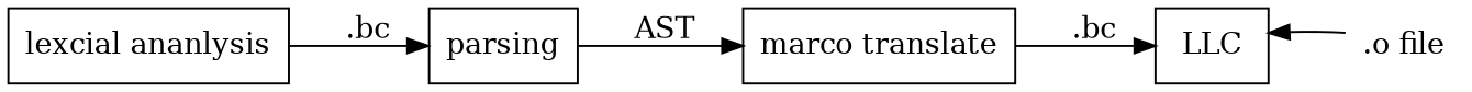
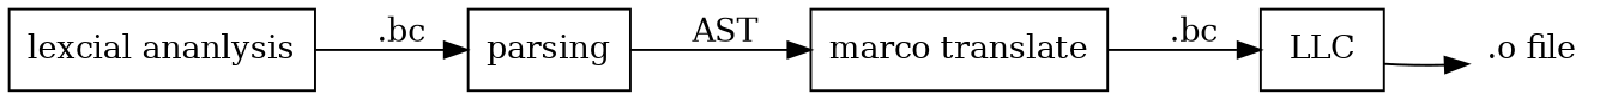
  digraph {
    rankdir=LR
    node [shape=box]
    "lexcial ananlysis"
    parsing
    "marco translate"
    LLC
    ".o file" [shape=plaintext]
    "lexcial ananlysis" -> parsing [label="  .bc"]
    parsing -> "marco translate" [label="  AST "]
    "marco translate" -> LLC [label="  .bc"]
-   ".o file" -> LLC
+   LLC -> ".o file"
  }
